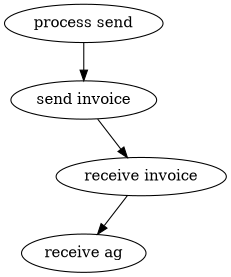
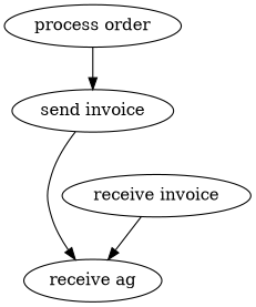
  strict digraph {
    edge [attrs="{'type': 'flow', 'label': 'flow'}"]
-   "process order" [attrs="{'type': 'Activity', 'label': 'process order'}" label="process send"]
+   "process order" [attrs="{'type': 'Activity', 'label': 'process order'}"]
    "send invoice" [attrs="{'type': 'Activity', 'label': 'send invoice'}"]
    n3 [attrs="{'type': 'Actor', 'label': 'assembler ag'}" label="receive ag"]
    "receive invoice" [attrs="{'type': 'Activity', 'label': 'receive invoice'}"]
    "process order" -> "send invoice"
-   "send invoice" -> "receive invoice"
+   "send invoice" -> n3
    "receive invoice" -> n3 [attrs="{'type': 'actor performer', 'label': 'actor performer'}"]
  }
